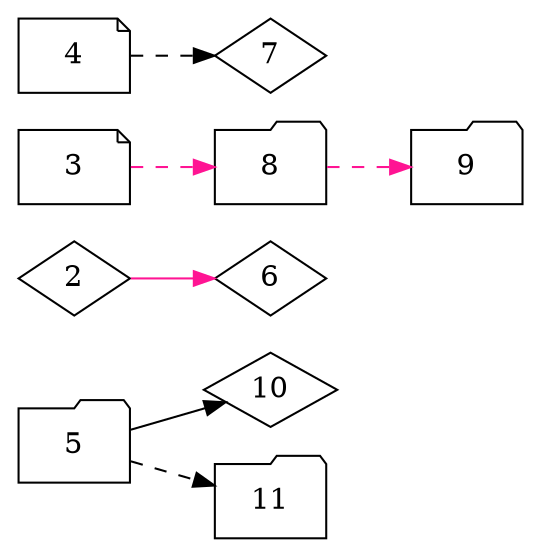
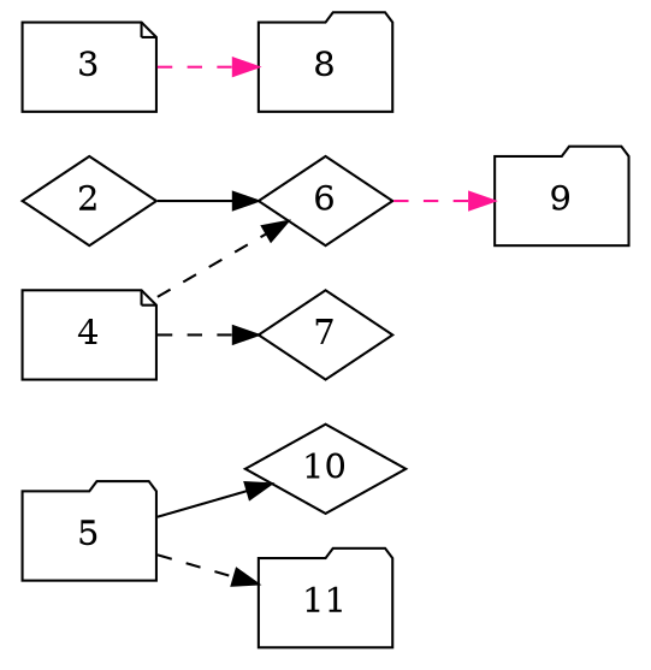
  digraph {
    rankdir=LR
    node [shape=folder]
    edge [color=black style=dashed]
    5 [alpha=26.91]
    10 [alpha=44.04 shape=diamond]
    11 [alpha=36.38]
    2 [alpha=39.44 shape=diamond]
    6 [alpha=34.64 shape=diamond]
    9 [alpha=38.89]
    3 [alpha=48.57 shape=note]
    8 [alpha=43.46]
    4 [alpha=41.52 shape=note]
    7 [alpha=20.23 shape=diamond]
    5 -> 10 [style=solid]
    5 -> 11
-   2 -> 6 [color=deeppink style=solid]
-   8 -> 9 [color=deeppink]
+   2 -> 6 [style=solid]
+   6 -> 9 [color=deeppink]
    3 -> 8 [color=deeppink]
+   4 -> 6
    4 -> 7
  }
